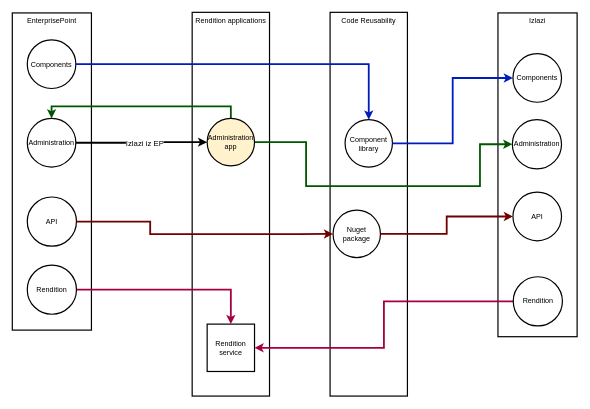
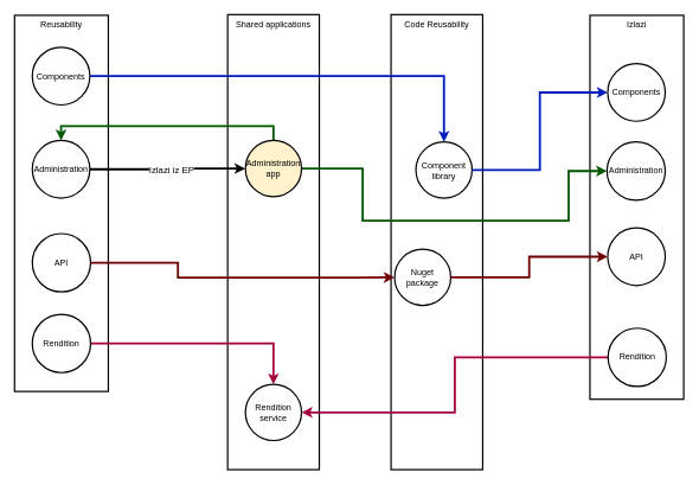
  <mxCell id="0" />
  <mxCell id="1" parent="0" />
  <mxCell id="2" value="Code Reusability" style="whiteSpace=wrap;strokeWidth=2;verticalAlign=top;" parent="1" vertex="1"><mxGeometry width="129" height="640" as="geometry" x="550" y="20" /></mxCell>
- <mxCell id="3" value="Component library" style="ellipse;aspect=fixed;strokeWidth=2;whiteSpace=wrap;" parent="1" vertex="1"><mxGeometry x="575" y="199" width="79" height="79" as="geometry" /></mxCell>
+ <mxCell id="3" value="Component library" style="ellipse;aspect=fixed;strokeWidth=2;whiteSpace=wrap;" parent="1" vertex="1"><mxGeometry x="585" y="199" width="79" height="79" as="geometry" /></mxCell>
  <mxCell id="4" value="Nuget package" style="ellipse;aspect=fixed;strokeWidth=2;whiteSpace=wrap;" parent="1" vertex="1"><mxGeometry x="555" y="350" width="79" height="79" as="geometry" /></mxCell>
  <mxCell id="5" value="Izlazi" style="whiteSpace=wrap;strokeWidth=2;verticalAlign=top;" parent="1" vertex="1"><mxGeometry x="830" y="21" width="132" height="540" as="geometry" /></mxCell>
  <mxCell id="6" value="Components" style="ellipse;aspect=fixed;strokeWidth=2;whiteSpace=wrap;" parent="1" vertex="1"><mxGeometry x="855" y="89" width="81" height="81" as="geometry" /></mxCell>
  <mxCell id="7" value="API" style="ellipse;aspect=fixed;strokeWidth=2;whiteSpace=wrap;" parent="1" vertex="1"><mxGeometry x="855" y="320" width="81" height="81" as="geometry" /></mxCell>
  <mxCell id="8" value="Administration" style="ellipse;aspect=fixed;strokeWidth=2;whiteSpace=wrap;" parent="1" vertex="1"><mxGeometry x="854" y="199" width="82" height="82" as="geometry" /></mxCell>
- <mxCell id="9" value="EnterprisePoint" style="whiteSpace=wrap;strokeWidth=2;verticalAlign=top;" parent="1" vertex="1"><mxGeometry x="20" y="21" width="132" height="529" as="geometry" /></mxCell>
+ <mxCell id="9" value="Reusability" style="whiteSpace=wrap;strokeWidth=2;verticalAlign=top;" parent="1" vertex="1"><mxGeometry x="20" y="21" width="132" height="529" as="geometry" /></mxCell>
  <mxCell id="10" value="Components" style="ellipse;aspect=fixed;strokeWidth=2;whiteSpace=wrap;" parent="1" vertex="1"><mxGeometry x="45" y="66" width="81" height="81" as="geometry" /></mxCell>
  <mxCell id="11" value="Administration" style="ellipse;aspect=fixed;strokeWidth=2;whiteSpace=wrap;" parent="1" vertex="1"><mxGeometry x="45" y="197" width="81" height="81" as="geometry" /></mxCell>
  <mxCell id="12" value="API" style="ellipse;aspect=fixed;strokeWidth=2;whiteSpace=wrap;" parent="1" vertex="1"><mxGeometry x="45" y="328" width="82" height="82" as="geometry" /></mxCell>
- <mxCell id="13" value="Rendition applications" style="whiteSpace=wrap;strokeWidth=2;verticalAlign=top;" vertex="1" parent="1"><mxGeometry x="320" width="129" height="640" as="geometry" y="20" /></mxCell>
+ <mxCell id="13" value="Shared applications" style="whiteSpace=wrap;strokeWidth=2;verticalAlign=top;" vertex="1" parent="1"><mxGeometry x="320" width="129" height="640" as="geometry" y="20" /></mxCell>
  <mxCell id="14" style="edgeStyle=orthogonalEdgeStyle;rounded=0;orthogonalLoop=1;jettySize=auto;html=1;exitX=1;exitY=0.5;exitDx=0;exitDy=0;entryX=0;entryY=0.5;entryDx=0;entryDy=0;strokeWidth=3;" edge="1" parent="1" source="11" target="18"><mxGeometry relative="1" as="geometry"><mxPoint x="420" y="237" as="targetPoint" /></mxGeometry></mxCell>
  <mxCell id="15" value="&lt;font style=&quot;font-size: 13px;&quot;&gt;Izlazi iz EP&lt;/font&gt;" style="edgeLabel;html=1;align=center;verticalAlign=middle;resizable=0;points=[];" vertex="1" connectable="0" parent="14"><mxGeometry x="0.192" relative="1" as="geometry"><mxPoint x="-16" y="2" as="offset" /></mxGeometry></mxCell>
  <mxCell id="16" style="edgeStyle=orthogonalEdgeStyle;rounded=0;orthogonalLoop=1;jettySize=auto;html=1;exitX=0.5;exitY=0;exitDx=0;exitDy=0;entryX=0.5;entryY=0;entryDx=0;entryDy=0;fillColor=#008a00;strokeColor=#005700;strokeWidth=3;" edge="1" parent="1" source="18" target="11"><mxGeometry relative="1" as="geometry" /></mxCell>
  <mxCell id="17" style="edgeStyle=orthogonalEdgeStyle;rounded=0;orthogonalLoop=1;jettySize=auto;html=1;exitX=1;exitY=0.5;exitDx=0;exitDy=0;entryX=0;entryY=0.5;entryDx=0;entryDy=0;strokeWidth=3;fillColor=#008a00;strokeColor=#005700;" edge="1" parent="1" source="18" target="8"><mxGeometry relative="1" as="geometry"><Array as="points"><mxPoint x="510" y="237" /><mxPoint x="510" y="310" /><mxPoint x="800" y="310" /><mxPoint x="800" y="240" /></Array></mxGeometry></mxCell>
  <mxCell id="18" value="Administration app" style="ellipse;aspect=fixed;strokeWidth=2;whiteSpace=wrap;fillColor=#fff2cc;" vertex="1" parent="1"><mxGeometry x="345" y="197" width="79" height="79" as="geometry" /></mxCell>
  <mxCell id="19" style="edgeStyle=orthogonalEdgeStyle;rounded=0;orthogonalLoop=1;jettySize=auto;html=1;exitX=1;exitY=0.5;exitDx=0;exitDy=0;entryX=0;entryY=0.5;entryDx=0;entryDy=0;fillColor=#0050ef;strokeColor=#001DBC;strokeWidth=3;" edge="1" parent="1" source="3" target="6"><mxGeometry relative="1" as="geometry" /></mxCell>
  <mxCell id="20" style="edgeStyle=orthogonalEdgeStyle;rounded=0;orthogonalLoop=1;jettySize=auto;html=1;exitX=1;exitY=0.5;exitDx=0;exitDy=0;entryX=0;entryY=0.5;entryDx=0;entryDy=0;fillColor=#a20025;strokeColor=#6F0000;strokeWidth=3;" edge="1" parent="1" source="4" target="7"><mxGeometry relative="1" as="geometry" /></mxCell>
  <mxCell id="21" style="edgeStyle=orthogonalEdgeStyle;rounded=0;orthogonalLoop=1;jettySize=auto;html=1;exitX=1;exitY=0.5;exitDx=0;exitDy=0;fillColor=#0050ef;strokeColor=#001DBC;strokeWidth=3;" edge="1" parent="1" source="10" target="3"><mxGeometry relative="1" as="geometry" /></mxCell>
  <mxCell id="22" style="edgeStyle=orthogonalEdgeStyle;rounded=0;orthogonalLoop=1;jettySize=auto;html=1;exitX=1;exitY=0.5;exitDx=0;exitDy=0;entryX=0;entryY=0.5;entryDx=0;entryDy=0;fillColor=#a20025;strokeColor=#6F0000;strokeWidth=3;" edge="1" parent="1" source="12" target="4"><mxGeometry relative="1" as="geometry"><Array as="points"><mxPoint x="250" y="369" /><mxPoint x="250" y="390" /><mxPoint x="500" y="390" /></Array></mxGeometry></mxCell>
  <mxCell id="23" style="edgeStyle=orthogonalEdgeStyle;rounded=0;orthogonalLoop=1;jettySize=auto;html=1;exitX=1;exitY=0.5;exitDx=0;exitDy=0;entryX=0.5;entryY=0;entryDx=0;entryDy=0;strokeWidth=3;fillColor=#d80073;strokeColor=#A50040;" edge="1" parent="1" source="24" target="27"><mxGeometry relative="1" as="geometry" /></mxCell>
  <mxCell id="24" value="Rendition" style="ellipse;aspect=fixed;strokeWidth=2;whiteSpace=wrap;" vertex="1" parent="1"><mxGeometry x="45" y="441.5" width="82" height="82" as="geometry" /></mxCell>
  <mxCell id="25" style="edgeStyle=orthogonalEdgeStyle;rounded=0;orthogonalLoop=1;jettySize=auto;html=1;exitX=0;exitY=0.5;exitDx=0;exitDy=0;strokeWidth=3;fillColor=#d80073;strokeColor=#A50040;" edge="1" parent="1" source="26" target="27"><mxGeometry relative="1" as="geometry" /></mxCell>
  <mxCell id="26" value="Rendition" style="ellipse;aspect=fixed;strokeWidth=2;whiteSpace=wrap;" vertex="1" parent="1"><mxGeometry x="855.5" y="461" width="82" height="82" as="geometry" /></mxCell>
- <mxCell id="27" value="Rendition service" style="aspect=fixed;strokeWidth=2;whiteSpace=wrap;rounded=0;" vertex="1" parent="1"><mxGeometry x="345" y="540" width="79" height="79" as="geometry" /></mxCell>
+ <mxCell id="27" value="Rendition service" style="ellipse;aspect=fixed;strokeWidth=2;whiteSpace=wrap;" vertex="1" parent="1"><mxGeometry x="345" y="540" width="79" height="79" as="geometry" /></mxCell>
